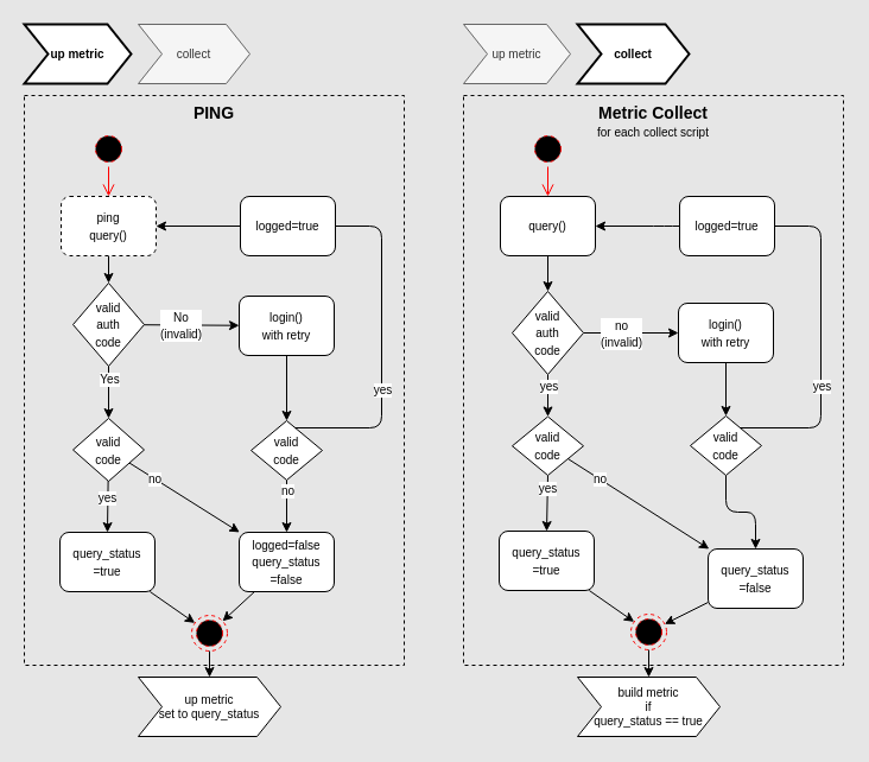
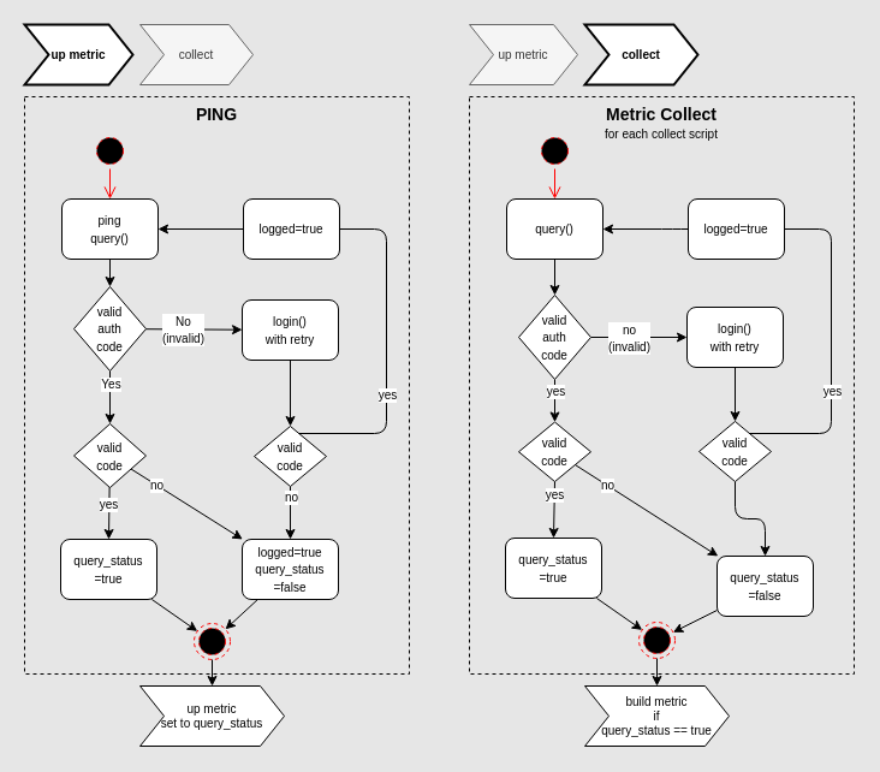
  <mxCell id="0" />
  <mxCell id="1" parent="0" />
  <mxCell id="2" value="&lt;b&gt;&lt;font style=&quot;font-size: 14px&quot;&gt;PING&lt;/font&gt;&lt;/b&gt;" style="rounded=0;whiteSpace=wrap;html=1;dashed=1;fillColor=none;verticalAlign=top;" parent="1" vertex="1"><mxGeometry x="20" y="80" width="320" height="480" as="geometry" /></mxCell>
  <mxCell id="3" value="" style="edgeStyle=none;html=1;" parent="1" source="4" target="9" edge="1"><mxGeometry relative="1" as="geometry" /></mxCell>
- <mxCell id="4" value="&lt;font style=&quot;font-size: 10px&quot;&gt;ping&lt;br&gt;query()&lt;/font&gt;" style="rounded=1;whiteSpace=wrap;html=1;dashed=1;" parent="1" vertex="1"><mxGeometry x="51" y="165" width="80" height="50" as="geometry" /></mxCell>
+ <mxCell id="4" value="&lt;font style=&quot;font-size: 10px&quot;&gt;ping&lt;br&gt;query()&lt;/font&gt;" style="rounded=1;whiteSpace=wrap;html=1;" parent="1" vertex="1"><mxGeometry x="51" y="165" width="80" height="50" as="geometry" /></mxCell>
  <mxCell id="5" value="" style="edgeStyle=none;html=1;" parent="1" source="9" target="12" edge="1"><mxGeometry relative="1" as="geometry" /></mxCell>
  <mxCell id="6" value="&lt;font style=&quot;font-size: 10px&quot;&gt;No&lt;br&gt;(invalid)&lt;/font&gt;" style="edgeLabel;html=1;align=center;verticalAlign=middle;resizable=0;points=[];" parent="5" vertex="1" connectable="0"><mxGeometry x="-0.215" relative="1" as="geometry"><mxPoint as="offset" /></mxGeometry></mxCell>
  <mxCell id="7" style="edgeStyle=none;html=1;entryX=0.5;entryY=0;entryDx=0;entryDy=0;fontSize=10;startArrow=none;" parent="1" source="51" target="24" edge="1"><mxGeometry relative="1" as="geometry" /></mxCell>
  <mxCell id="8" value="yes" style="edgeLabel;html=1;align=center;verticalAlign=middle;resizable=0;points=[];fontSize=10;" parent="7" vertex="1" connectable="0"><mxGeometry x="-0.357" y="-1" relative="1" as="geometry"><mxPoint as="offset" /></mxGeometry></mxCell>
  <mxCell id="9" value="&lt;font style=&quot;font-size: 10px&quot;&gt;valid&lt;br&gt;auth&lt;br&gt;code&lt;/font&gt;" style="rhombus;whiteSpace=wrap;html=1;" parent="1" vertex="1"><mxGeometry x="61" y="238" width="60" height="70" as="geometry" /></mxCell>
  <mxCell id="10" style="edgeStyle=orthogonalEdgeStyle;html=1;startArrow=none;" parent="1" source="63" target="4" edge="1"><mxGeometry relative="1" as="geometry"><Array as="points" /></mxGeometry></mxCell>
  <mxCell id="11" style="edgeStyle=orthogonalEdgeStyle;html=1;entryX=0.5;entryY=0;entryDx=0;entryDy=0;" parent="1" source="12" target="15" edge="1"><mxGeometry relative="1" as="geometry" /></mxCell>
  <mxCell id="12" value="&lt;font style=&quot;font-size: 10px&quot;&gt;login()&lt;br&gt;with retry&lt;br&gt;&lt;/font&gt;" style="rounded=1;whiteSpace=wrap;html=1;" parent="1" vertex="1"><mxGeometry x="201" y="249" width="80" height="50" as="geometry" /></mxCell>
  <mxCell id="13" style="edgeStyle=orthogonalEdgeStyle;html=1;fontSize=10;" parent="1" source="15" target="17" edge="1"><mxGeometry relative="1" as="geometry" /></mxCell>
  <mxCell id="14" value="no" style="edgeLabel;html=1;align=center;verticalAlign=middle;resizable=0;points=[];fontSize=10;" parent="13" vertex="1" connectable="0"><mxGeometry x="-0.637" relative="1" as="geometry"><mxPoint as="offset" /></mxGeometry></mxCell>
  <mxCell id="15" value="&lt;font style=&quot;font-size: 10px&quot;&gt;valid&lt;br&gt;code&lt;/font&gt;" style="rhombus;whiteSpace=wrap;html=1;" parent="1" vertex="1"><mxGeometry x="211" y="354" width="60" height="50" as="geometry" /></mxCell>
  <mxCell id="16" style="html=1;fontSize=10;" parent="1" source="17" target="22" edge="1"><mxGeometry relative="1" as="geometry" /></mxCell>
- <mxCell id="17" value="&lt;font style=&quot;font-size: 10px&quot;&gt;logged=false&lt;br&gt;query_status&lt;br&gt;=false&lt;/font&gt;" style="rounded=1;whiteSpace=wrap;html=1;" parent="1" vertex="1"><mxGeometry x="201" y="448" width="80" height="50" as="geometry" /></mxCell>
+ <mxCell id="17" value="&lt;font style=&quot;font-size: 10px&quot;&gt;logged=true&lt;br&gt;query_status&lt;br&gt;=false&lt;/font&gt;" style="rounded=1;whiteSpace=wrap;html=1;" parent="1" vertex="1"><mxGeometry x="201" y="448" width="80" height="50" as="geometry" /></mxCell>
  <mxCell id="18" value="" style="group" parent="1" vertex="1" connectable="0"><mxGeometry x="76" y="110" width="30" height="30" as="geometry" /></mxCell>
  <mxCell id="19" value="" style="ellipse;html=1;shape=startState;fillColor=#000000;strokeColor=#ff0000;dashed=1;fontSize=14;" parent="18" vertex="1"><mxGeometry width="30" height="30" as="geometry" /></mxCell>
  <mxCell id="20" value="" style="edgeStyle=orthogonalEdgeStyle;html=1;verticalAlign=bottom;endArrow=open;endSize=8;strokeColor=#ff0000;fontSize=14;" parent="18" source="19" target="4" edge="1"><mxGeometry relative="1" as="geometry"><mxPoint x="11" y="55" as="targetPoint" /><Array as="points"><mxPoint x="16" y="15" /><mxPoint x="16" y="15" /></Array></mxGeometry></mxCell>
  <mxCell id="21" style="edgeStyle=none;html=1;fontSize=10;startArrow=none;startFill=0;endArrow=classic;endFill=1;" parent="1" source="22" target="54" edge="1"><mxGeometry relative="1" as="geometry" /></mxCell>
  <mxCell id="22" value="" style="ellipse;html=1;shape=endState;fillColor=#000000;strokeColor=#ff0000;dashed=1;fontSize=14;" parent="1" vertex="1"><mxGeometry x="161" y="518" width="30" height="30" as="geometry" /></mxCell>
  <mxCell id="23" style="edgeStyle=none;html=1;fontSize=10;" parent="1" source="24" target="22" edge="1"><mxGeometry relative="1" as="geometry" /></mxCell>
  <mxCell id="24" value="&lt;font style=&quot;font-size: 10px&quot;&gt;query_status&lt;br&gt;=true&lt;/font&gt;" style="rounded=1;whiteSpace=wrap;html=1;" parent="1" vertex="1"><mxGeometry x="50" y="448" width="80" height="50" as="geometry" /></mxCell>
  <mxCell id="25" value="&lt;font&gt;&lt;span style=&quot;font-weight: bold ; font-size: 14px&quot;&gt;Metric Collect&lt;/span&gt;&lt;br&gt;&lt;font style=&quot;font-size: 10px&quot;&gt;for each collect script&lt;/font&gt;&lt;br&gt;&lt;/font&gt;" style="rounded=0;whiteSpace=wrap;html=1;dashed=1;fillColor=none;verticalAlign=top;" parent="1" vertex="1"><mxGeometry x="390" y="80" width="320" height="480" as="geometry" /></mxCell>
  <mxCell id="26" value="" style="edgeStyle=none;html=1;" parent="1" source="27" target="34" edge="1"><mxGeometry relative="1" as="geometry" /></mxCell>
  <mxCell id="27" value="&lt;font style=&quot;font-size: 10px&quot;&gt;query()&lt;/font&gt;" style="rounded=1;whiteSpace=wrap;html=1;" parent="1" vertex="1"><mxGeometry x="421" y="165" width="80" height="50" as="geometry" /></mxCell>
  <mxCell id="28" value="" style="edgeStyle=none;html=1;" parent="1" source="34" target="37" edge="1"><mxGeometry relative="1" as="geometry" /></mxCell>
  <mxCell id="29" value="&lt;font style=&quot;font-size: 10px&quot;&gt;no&lt;br&gt;(invalid)&lt;/font&gt;" style="edgeLabel;html=1;align=center;verticalAlign=middle;resizable=0;points=[];" parent="28" vertex="1" connectable="0"><mxGeometry x="-0.215" relative="1" as="geometry"><mxPoint as="offset" /></mxGeometry></mxCell>
  <mxCell id="30" style="edgeStyle=none;html=1;entryX=0.5;entryY=0;entryDx=0;entryDy=0;fontSize=10;exitX=0.5;exitY=1;exitDx=0;exitDy=0;" parent="1" source="59" target="48" edge="1"><mxGeometry relative="1" as="geometry" /></mxCell>
  <mxCell id="31" value="yes" style="edgeLabel;html=1;align=center;verticalAlign=middle;resizable=0;points=[];fontSize=10;" parent="30" vertex="1" connectable="0"><mxGeometry x="-0.517" relative="1" as="geometry"><mxPoint as="offset" /></mxGeometry></mxCell>
  <mxCell id="32" style="edgeStyle=none;html=1;entryX=0.5;entryY=0;entryDx=0;entryDy=0;fontSize=10;startArrow=none;startFill=0;endArrow=classic;endFill=1;" parent="1" source="34" target="59" edge="1"><mxGeometry relative="1" as="geometry" /></mxCell>
  <mxCell id="33" value="yes" style="edgeLabel;html=1;align=center;verticalAlign=middle;resizable=0;points=[];fontSize=10;" parent="32" vertex="1" connectable="0"><mxGeometry x="-0.488" relative="1" as="geometry"><mxPoint as="offset" /></mxGeometry></mxCell>
  <mxCell id="34" value="&lt;span style=&quot;font-size: 10px&quot;&gt;valid&lt;/span&gt;&lt;br style=&quot;font-size: 10px&quot;&gt;&lt;span style=&quot;font-size: 10px&quot;&gt;auth&lt;/span&gt;&lt;br style=&quot;font-size: 10px&quot;&gt;&lt;span style=&quot;font-size: 10px&quot;&gt;code&lt;/span&gt;" style="rhombus;whiteSpace=wrap;html=1;" parent="1" vertex="1"><mxGeometry x="431" y="245" width="60" height="70" as="geometry" /></mxCell>
  <mxCell id="35" style="edgeStyle=orthogonalEdgeStyle;html=1;startArrow=none;" parent="1" source="66" target="27" edge="1"><mxGeometry relative="1" as="geometry"><Array as="points"><mxPoint x="560" y="190" /><mxPoint x="560" y="190" /></Array></mxGeometry></mxCell>
  <mxCell id="36" style="edgeStyle=orthogonalEdgeStyle;html=1;entryX=0.5;entryY=0;entryDx=0;entryDy=0;" parent="1" source="37" target="39" edge="1"><mxGeometry relative="1" as="geometry" /></mxCell>
  <mxCell id="37" value="&lt;font style=&quot;font-size: 10px&quot;&gt;login()&lt;br&gt;with retry&lt;br&gt;&lt;/font&gt;" style="rounded=1;whiteSpace=wrap;html=1;" parent="1" vertex="1"><mxGeometry x="571" y="255" width="80" height="50" as="geometry" /></mxCell>
  <mxCell id="38" style="edgeStyle=orthogonalEdgeStyle;html=1;fontSize=10;" parent="1" source="39" target="41" edge="1"><mxGeometry relative="1" as="geometry" /></mxCell>
  <mxCell id="39" value="&lt;font style=&quot;font-size: 10px&quot;&gt;valid&lt;br&gt;code&lt;/font&gt;" style="rhombus;whiteSpace=wrap;html=1;" parent="1" vertex="1"><mxGeometry x="581" y="350" width="60" height="50" as="geometry" /></mxCell>
  <mxCell id="40" style="html=1;fontSize=10;" parent="1" source="41" target="46" edge="1"><mxGeometry relative="1" as="geometry" /></mxCell>
  <mxCell id="41" value="&lt;font style=&quot;font-size: 10px&quot;&gt;query_status&lt;br&gt;=false&lt;/font&gt;" style="rounded=1;whiteSpace=wrap;html=1;" parent="1" vertex="1"><mxGeometry x="596" y="462" width="80" height="50" as="geometry" /></mxCell>
  <mxCell id="42" value="" style="group" parent="1" vertex="1" connectable="0"><mxGeometry x="446" y="110" width="30" height="30" as="geometry" /></mxCell>
  <mxCell id="43" value="" style="ellipse;html=1;shape=startState;fillColor=#000000;strokeColor=#ff0000;dashed=1;fontSize=14;" parent="42" vertex="1"><mxGeometry width="30" height="30" as="geometry" /></mxCell>
  <mxCell id="44" value="" style="edgeStyle=orthogonalEdgeStyle;html=1;verticalAlign=bottom;endArrow=open;endSize=8;strokeColor=#ff0000;fontSize=14;" parent="1" source="43" target="27" edge="1"><mxGeometry relative="1" as="geometry"><mxPoint x="457" y="165" as="targetPoint" /><Array as="points"><mxPoint x="462" y="125" /><mxPoint x="462" y="125" /></Array></mxGeometry></mxCell>
  <mxCell id="45" style="edgeStyle=none;html=1;entryX=0.5;entryY=0;entryDx=0;entryDy=0;fontSize=10;startArrow=none;startFill=0;endArrow=classic;endFill=1;" parent="1" source="46" target="62" edge="1"><mxGeometry relative="1" as="geometry" /></mxCell>
  <mxCell id="46" value="" style="ellipse;html=1;shape=endState;fillColor=#000000;strokeColor=#ff0000;dashed=1;fontSize=14;" parent="1" vertex="1"><mxGeometry x="531" y="517" width="30" height="30" as="geometry" /></mxCell>
  <mxCell id="47" style="edgeStyle=none;html=1;fontSize=10;" parent="1" source="48" target="46" edge="1"><mxGeometry relative="1" as="geometry" /></mxCell>
  <mxCell id="48" value="&lt;font style=&quot;font-size: 10px&quot;&gt;query_status&lt;br&gt;=true&lt;/font&gt;" style="rounded=1;whiteSpace=wrap;html=1;" parent="1" vertex="1"><mxGeometry x="420" y="447" width="80" height="50" as="geometry" /></mxCell>
  <mxCell id="49" style="edgeStyle=none;html=1;fontSize=10;startArrow=none;startFill=0;endArrow=classic;endFill=1;" parent="1" source="51" target="17" edge="1"><mxGeometry relative="1" as="geometry" /></mxCell>
  <mxCell id="50" value="no" style="edgeLabel;html=1;align=center;verticalAlign=middle;resizable=0;points=[];fontSize=10;" parent="49" vertex="1" connectable="0"><mxGeometry x="-0.542" relative="1" as="geometry"><mxPoint as="offset" /></mxGeometry></mxCell>
  <mxCell id="51" value="&lt;font style=&quot;font-size: 10px&quot;&gt;valid&lt;br&gt;code&lt;/font&gt;" style="rhombus;whiteSpace=wrap;html=1;" parent="1" vertex="1"><mxGeometry x="61" y="352" width="60" height="53" as="geometry" /></mxCell>
  <mxCell id="52" value="" style="edgeStyle=none;html=1;entryX=0.5;entryY=0;entryDx=0;entryDy=0;fontSize=10;endArrow=classic;startArrow=none;startFill=0;endFill=1;" parent="1" source="9" target="51" edge="1"><mxGeometry relative="1" as="geometry"><mxPoint x="90.733" y="314.689" as="sourcePoint" /><mxPoint x="90" y="410" as="targetPoint" /></mxGeometry></mxCell>
  <mxCell id="53" value="Yes" style="edgeLabel;html=1;align=center;verticalAlign=middle;resizable=0;points=[];fontSize=10;" parent="52" vertex="1" connectable="0"><mxGeometry x="-0.528" relative="1" as="geometry"><mxPoint as="offset" /></mxGeometry></mxCell>
  <mxCell id="54" value="&lt;span&gt;up metric&lt;/span&gt;&lt;br&gt;&lt;span&gt;set to query_status&lt;/span&gt;" style="shape=step;perimeter=stepPerimeter;whiteSpace=wrap;html=1;fixedSize=1;fontSize=10;fillColor=default;" parent="1" vertex="1"><mxGeometry x="116" y="570" width="120" height="50" as="geometry" /></mxCell>
  <mxCell id="55" value="&lt;span&gt;up metric&lt;/span&gt;&lt;br&gt;" style="shape=step;perimeter=stepPerimeter;whiteSpace=wrap;html=1;fixedSize=1;fontSize=10;fillColor=default;strokeWidth=2;fontStyle=1" parent="1" vertex="1"><mxGeometry x="20" y="20" width="90" height="50" as="geometry" /></mxCell>
  <mxCell id="56" value="collect" style="shape=step;perimeter=stepPerimeter;whiteSpace=wrap;html=1;fixedSize=1;fontSize=10;fillColor=#f5f5f5;fontColor=#333333;strokeColor=#666666;" parent="1" vertex="1"><mxGeometry x="116" y="20" width="94" height="50" as="geometry" /></mxCell>
  <mxCell id="57" style="edgeStyle=none;html=1;fontSize=10;startArrow=none;startFill=0;endArrow=classic;endFill=1;" parent="1" source="59" target="41" edge="1"><mxGeometry relative="1" as="geometry" /></mxCell>
  <mxCell id="58" value="no" style="edgeLabel;html=1;align=center;verticalAlign=middle;resizable=0;points=[];fontSize=10;" parent="57" vertex="1" connectable="0"><mxGeometry x="-0.562" relative="1" as="geometry"><mxPoint as="offset" /></mxGeometry></mxCell>
  <mxCell id="59" value="&lt;font style=&quot;font-size: 10px&quot;&gt;valid&lt;br&gt;code&lt;/font&gt;" style="rhombus;whiteSpace=wrap;html=1;" parent="1" vertex="1"><mxGeometry x="431" y="350.5" width="60" height="49.5" as="geometry" /></mxCell>
  <mxCell id="60" value="&lt;span&gt;up metric&lt;/span&gt;&lt;br&gt;" style="shape=step;perimeter=stepPerimeter;whiteSpace=wrap;html=1;fixedSize=1;fontSize=10;fillColor=#f5f5f5;strokeWidth=1;fontColor=#333333;strokeColor=#666666;" parent="1" vertex="1"><mxGeometry x="390" y="20" width="90" height="50" as="geometry" /></mxCell>
  <mxCell id="61" value="collect" style="shape=step;perimeter=stepPerimeter;whiteSpace=wrap;html=1;fixedSize=1;fontSize=10;fillColor=default;strokeWidth=2;fontStyle=1" parent="1" vertex="1"><mxGeometry x="486" y="20" width="94" height="50" as="geometry" /></mxCell>
  <mxCell id="62" value="&lt;span&gt;build metric&lt;br&gt;&lt;/span&gt;if&lt;br&gt;&lt;span&gt;query_status == true&lt;/span&gt;" style="shape=step;perimeter=stepPerimeter;whiteSpace=wrap;html=1;fixedSize=1;fontSize=10;fillColor=default;" parent="1" vertex="1"><mxGeometry x="486" y="570" width="120" height="50" as="geometry" /></mxCell>
  <mxCell id="63" value="&lt;font style=&quot;font-size: 10px&quot;&gt;logged=true&lt;/font&gt;" style="rounded=1;whiteSpace=wrap;html=1;" vertex="1" parent="1"><mxGeometry x="202" y="165" width="80" height="50" as="geometry" /></mxCell>
  <mxCell id="64" value="" style="edgeStyle=orthogonalEdgeStyle;html=1;endArrow=none;" edge="1" parent="1" source="15" target="63"><mxGeometry relative="1" as="geometry"><Array as="points"><mxPoint x="321" y="360" /><mxPoint x="321" y="190" /></Array><mxPoint x="248.271" y="360.059" as="sourcePoint" /><mxPoint x="131" y="195" as="targetPoint" /></mxGeometry></mxCell>
  <mxCell id="65" value="yes" style="edgeLabel;html=1;align=center;verticalAlign=middle;resizable=0;points=[];fontSize=10;" vertex="1" connectable="0" parent="64"><mxGeometry x="-0.252" relative="1" as="geometry"><mxPoint as="offset" /></mxGeometry></mxCell>
  <mxCell id="66" value="&lt;font style=&quot;font-size: 10px&quot;&gt;logged=true&lt;/font&gt;" style="rounded=1;whiteSpace=wrap;html=1;" vertex="1" parent="1"><mxGeometry x="572" y="165" width="80" height="50" as="geometry" /></mxCell>
  <mxCell id="67" value="" style="edgeStyle=orthogonalEdgeStyle;html=1;endArrow=none;" edge="1" parent="1" source="39" target="66"><mxGeometry relative="1" as="geometry"><Array as="points"><mxPoint x="691" y="360" /><mxPoint x="691" y="190" /></Array><mxPoint x="623" y="360" as="sourcePoint" /><mxPoint x="501" y="195" as="targetPoint" /></mxGeometry></mxCell>
  <mxCell id="68" value="yes" style="edgeLabel;html=1;align=center;verticalAlign=middle;resizable=0;points=[];fontSize=10;" vertex="1" connectable="0" parent="67"><mxGeometry x="-0.252" relative="1" as="geometry"><mxPoint as="offset" /></mxGeometry></mxCell>
